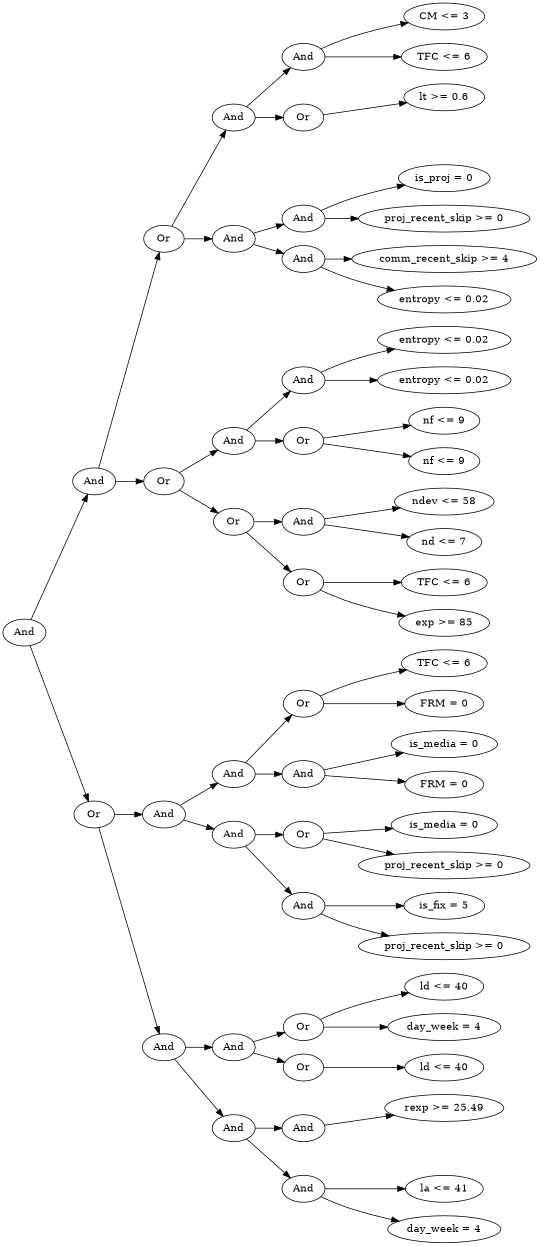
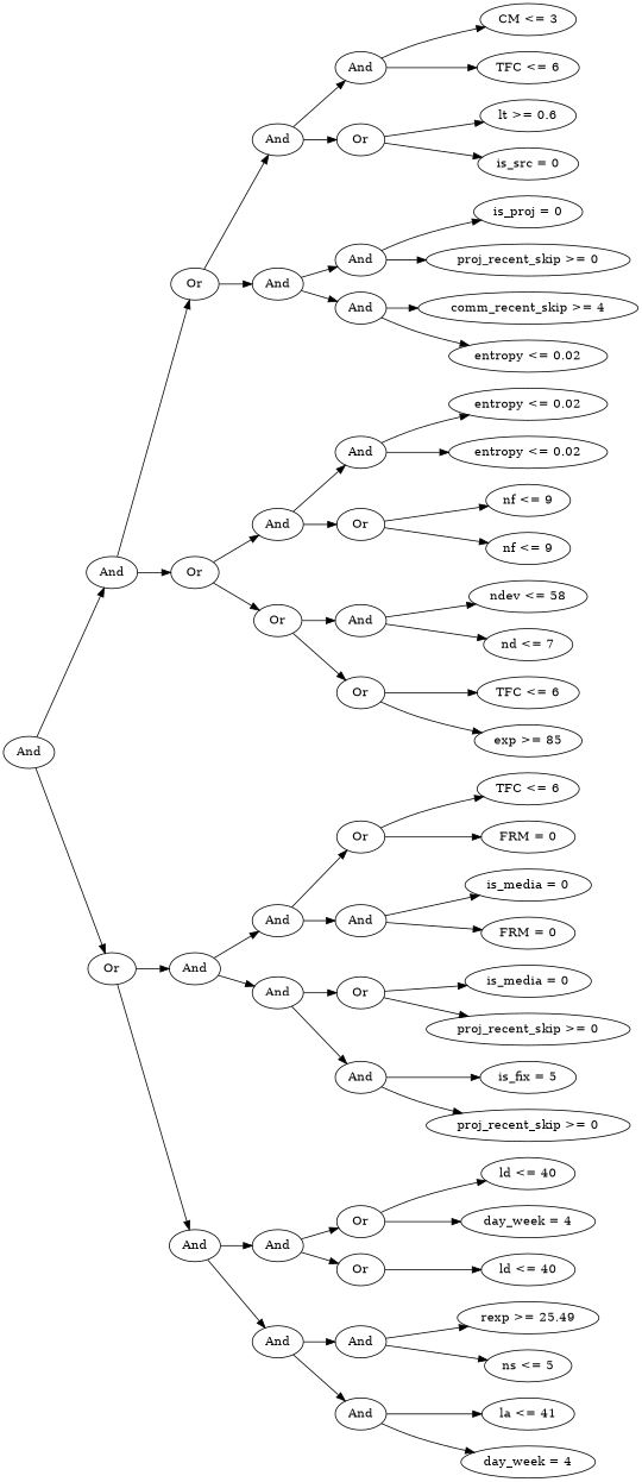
  digraph {
    rankdir=LR
    n1 [height=0.5 label=And width=0.75]
    n2 [height=0.5 label=And width=0.75]
    n3 [height=0.5 label=Or width=0.75]
    n4 [height=0.5 label=Or width=0.75]
    n5 [height=0.5 label=Or width=0.75]
    n6 [height=0.5 label=And width=0.75]
    n7 [height=0.5 label=And width=0.75]
    n8 [height=0.5 label=And width=0.75]
    n9 [height=0.5 label=And width=0.75]
    n10 [height=0.5 label=And width=0.75]
    n11 [height=0.5 label=Or width=0.75]
    n12 [height=0.5 label=And width=0.75]
    n13 [height=0.5 label=And width=0.75]
    n14 [height=0.5 label=And width=0.75]
    n15 [height=0.5 label=And width=0.75]
    n16 [height=0.5 label=And width=0.75]
    n17 [height=0.5 label=Or width=0.75]
    n18 [height=0.5 label=And width=0.75]
    n19 [height=0.5 label=And width=0.75]
    n20 [height=0.5 label=And width=0.75]
    n21 [height=0.5 label=Or width=0.75]
    n22 [height=0.5 label=And width=0.75]
    n23 [height=0.5 label=Or width=0.75]
    n24 [height=0.5 label="CM <= 3" width=1.2457]
    n25 [height=0.5 label="TFC <= 6" width=1.336]
    n26 [height=0.5 label="lt >= 0.6" width=1.1735]
+   n27 [height=0.5 label="is_src = 0" width=1.3179]
    n28 [height=0.5 label="is_proj = 0" width=1.6068]
    n29 [height=0.5 label="proj_recent_skip >= 0" width=2.5637]
    n30 [height=0.5 label="comm_recent_skip >= 4" width=2.7984]
    n31 [height=0.5 label="entropy <= 0.02" width=1.9318]
    n32 [height=0.5 label="entropy <= 0.02" width=1.9318]
    n33 [height=0.5 label="entropy <= 0.02" width=1.9318]
    n34 [height=0.5 label="nf <= 9" width=1.0652]
    n35 [height=0.5 label="nf <= 9" width=1.0652]
    n36 [height=0.5 label="ndev <= 58" width=1.4624]
    n37 [height=0.5 label="nd <= 7" width=1.1193]
    n38 [height=0.5 label="TFC <= 6" width=1.336]
    n39 [height=0.5 label="exp >= 85" width=1.336]
    n40 [height=0.5 label=Or width=0.75]
    n41 [height=0.5 label=And width=0.75]
    n42 [height=0.5 label=Or width=0.75]
    n43 [height=0.5 label=And width=0.75]
    n44 [height=0.5 label=Or width=0.75]
    n45 [height=0.5 label=Or width=0.75]
    n46 [height=0.5 label=And width=0.75]
    n47 [height=0.5 label=And width=0.75]
    n48 [height=0.5 label="TFC <= 6" width=1.336]
    n49 [height=0.5 label="FRM = 0" width=1.2457]
    n50 [height=0.5 label="is_media = 0" width=1.6068]
    n51 [height=0.5 label="FRM = 0" width=1.2457]
    n52 [height=0.5 label="is_media = 0" width=1.6068]
    n53 [height=0.5 label="proj_recent_skip >= 0" width=2.5637]
    n54 [height=0.5 label="is_fix = 5" width=1.2638]
    n55 [height=0.5 label="proj_recent_skip >= 0" width=2.5637]
    n56 [height=0.5 label="ld <= 40" width=1.1735]
    n57 [height=0.5 label="day_week = 4" width=1.7151]
    n58 [height=0.5 label="ld <= 40" width=1.1735]
    n59 [height=0.5 label="rexp >= 25.49" width=1.7332]
+   n60 [height=0.5 label="ns <= 5" width=1.0832]
    n61 [height=0.5 label="la <= 41" width=1.1374]
    n62 [height=0.5 label="day_week = 4" width=1.7151]
    n1 -> n2
    n1 -> n3
    n2 -> n4
    n2 -> n5
    n3 -> n6
    n3 -> n7
    n4 -> n8
    n4 -> n9
    n5 -> n10
    n5 -> n11
    n6 -> n12
    n6 -> n13
    n7 -> n14
    n7 -> n15
    n8 -> n16
    n8 -> n17
    n9 -> n18
    n9 -> n19
    n10 -> n20
    n10 -> n21
    n11 -> n22
    n11 -> n23
    n12 -> n40
    n12 -> n41
    n13 -> n42
    n13 -> n43
    n14 -> n44
    n14 -> n45
    n15 -> n46
    n15 -> n47
    n16 -> n24
    n16 -> n25
    n17 -> n26
+   n17 -> n27
    n18 -> n28
    n18 -> n29
    n19 -> n30
    n19 -> n31
    n20 -> n32
    n20 -> n33
    n21 -> n34
    n21 -> n35
    n22 -> n36
    n22 -> n37
    n23 -> n38
    n23 -> n39
    n40 -> n48
    n40 -> n49
    n41 -> n50
    n41 -> n51
    n42 -> n52
    n42 -> n53
    n43 -> n54
    n43 -> n55
    n44 -> n56
    n44 -> n57
    n45 -> n58
    n46 -> n59
+   n46 -> n60
    n47 -> n61
    n47 -> n62
  }
